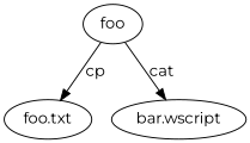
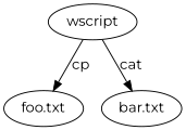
  digraph {
    fontname=Montserrat
    node [fontname=Montserrat]
    edge [fontname=Montserrat]
-   n1 [label=foo]
+   n1 [label=wscript]
    n2 [label="foo.txt"]
-   n3 [label="bar.wscript"]
+   n3 [label="bar.txt"]
    n1 -> n2 [label=cp]
    n1 -> n3 [label=cat]
  }
